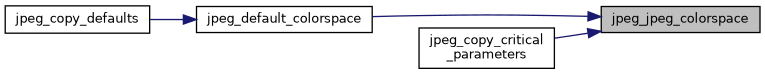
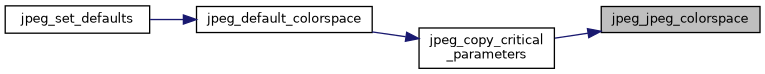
  digraph {
    rankdir=RL
    node [color=black fontname=Helvetica fontsize=10 shape=record]
    edge [color=midnightblue dir=back fontname=Helvetica fontsize=10 labelfontname=Helvetica labelfontsize=10 style=solid]
    n1 [fillcolor=grey75 fontcolor=black height=0.2 label=jpeg_jpeg_colorspace style=filled width=0.4]
    n2 [height=0.2 label=jpeg_default_colorspace width=0.4]
    n3 [height=0.2 label="jpeg_copy_critical\l_parameters" width=0.4]
-   n4 [height=0.2 label=jpeg_copy_defaults width=0.4]
-   n1 -> n2
+   n4 [height=0.2 label=jpeg_set_defaults width=0.4]
+   n3 -> n2
    n1 -> n3
    n2 -> n4
  }
